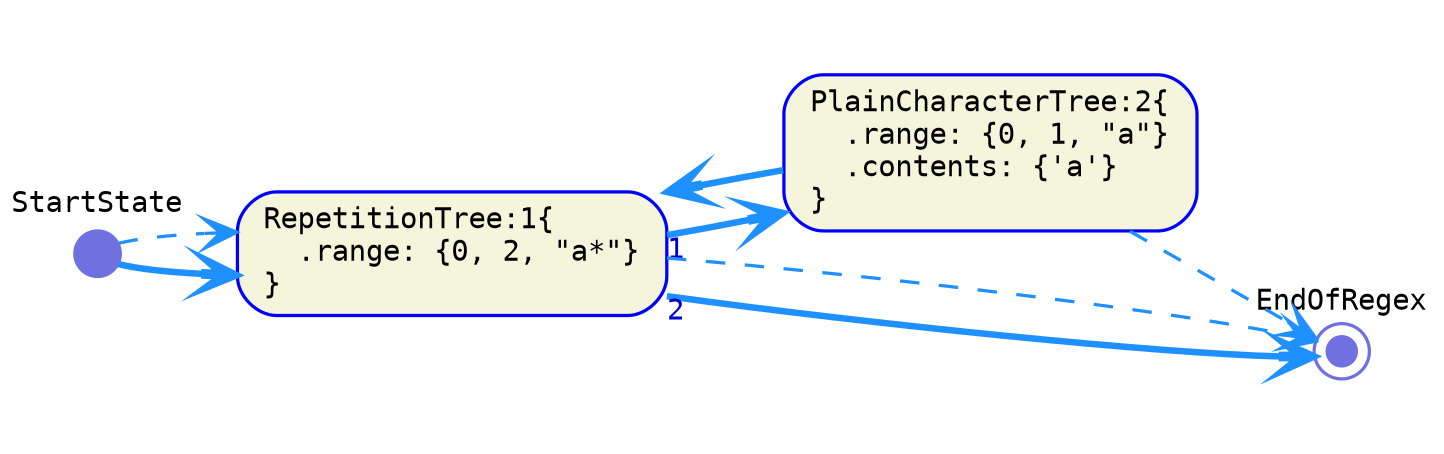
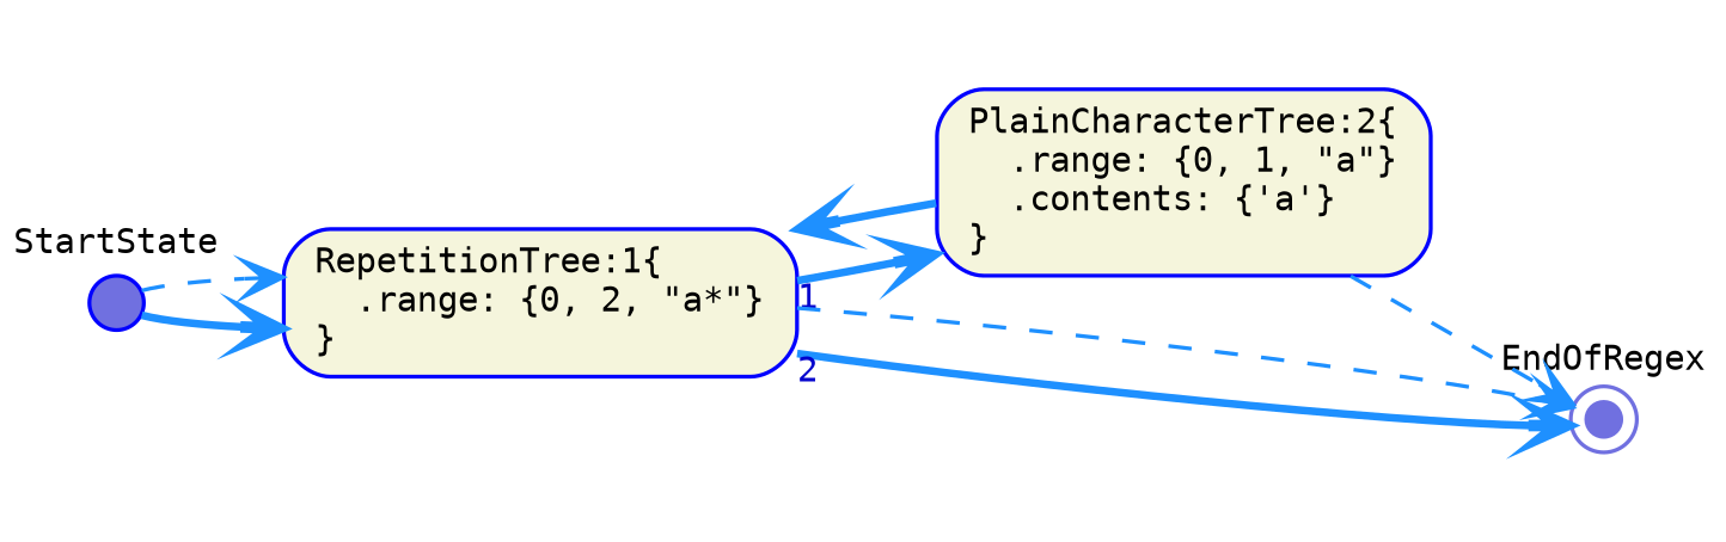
  digraph {
    fontname=Monospace
    fontsize=11
    rankdir=LR
    node [color=Blue fillcolor=Beige fixedsize=false fontname=Monospace fontsize=9 shape=box style="rounded,filled"]
    edge [arrowhead=vee arrowtail=none color=DodgerBlue dir=both fontcolor=MediumBlue fontname=Monospace fontsize=9 style=bold]
    n1 [label="RepetitionTree:1\{\l  .range: \{0, 2, \"a*\"\}\l\}\l" width=0.75]
    n2 [label="PlainCharacterTree:2\{\l  .range: \{0, 1, \"a\"\}\l  .contents: \{'a'\}\l\}\l" width=0.75]
    n3 [color="#7070E0" fillcolor="#7070E0" fixedsize=true label="EndOfRegex\l\l\l\l" shape=doublecircle width=0.12]
-   n4 [color="#7070E0" fillcolor="#7070E0" fixedsize=true label="StartState\l\l\l\l" shape=circle width=0.20]
+   n4 [fillcolor="#7070E0" fixedsize=true label="StartState\l\l\l\l" shape=circle width=0.20]
    n1 -> n2 [taillabel=1]
    n1 -> n3 [taillabel=2]
    n1 -> n3 [style=dashed]
    n2 -> n1
    n2 -> n3 [style=dashed]
    n4 -> n1
    n4 -> n1 [style=dashed]
  }
